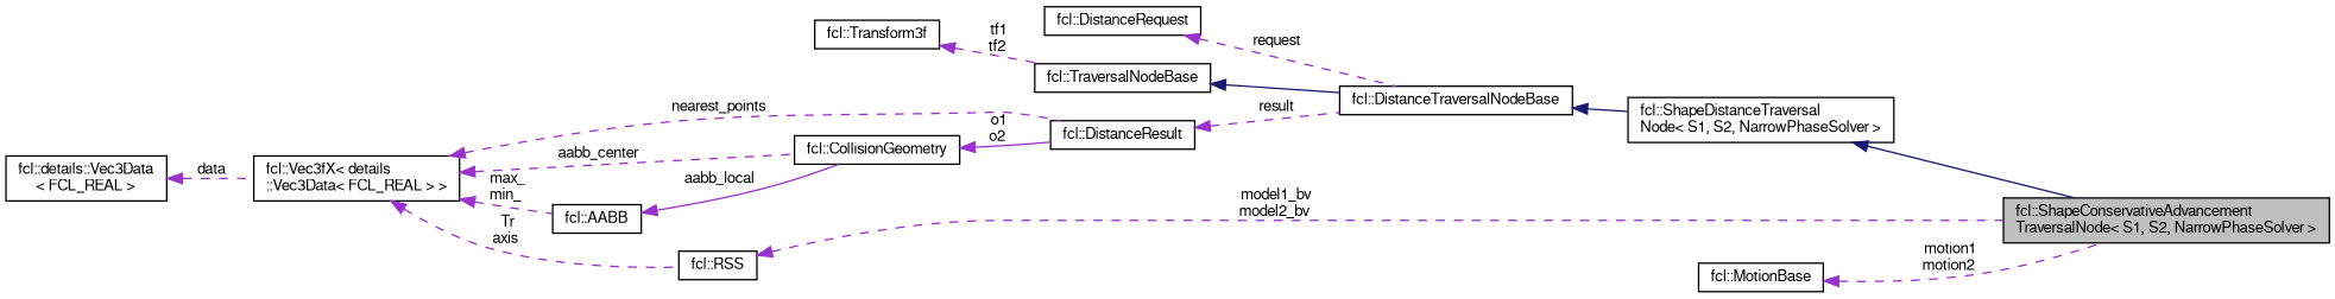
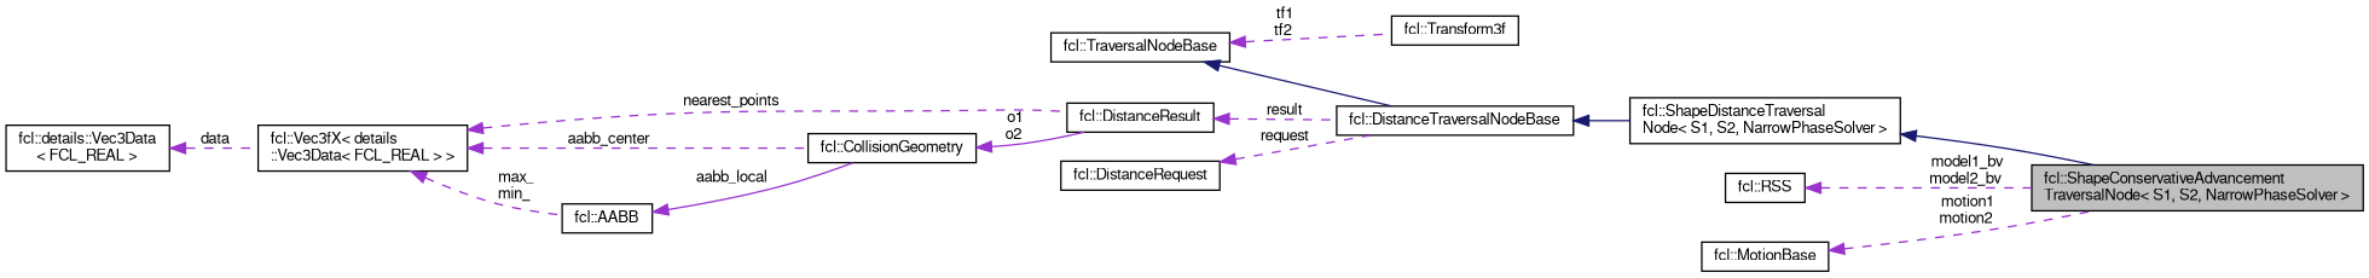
  digraph {
    rankdir=LR
    node [color=black fillcolor=white fontname=FreeSans fontsize=10 shape=record style=filled]
    edge [color=darkorchid3 dir=back fontname=FreeSans fontsize=10 labelfontname=FreeSans labelfontsize=10 style=dashed]
    n1 [fillcolor=grey75 fontcolor=black height=0.2 label="fcl::ShapeConservativeAdvancement\lTraversalNode\< S1, S2, NarrowPhaseSolver \>" width=0.4]
    n2 [height=0.2 label="fcl::ShapeDistanceTraversal\lNode\< S1, S2, NarrowPhaseSolver \>" width=0.4]
    n3 [height=0.2 label="fcl::DistanceTraversalNodeBase" width=0.4]
    n4 [height=0.2 label="fcl::TraversalNodeBase" width=0.4]
    n5 [height=0.2 label="fcl::Transform3f" width=0.4]
    n6 [height=0.2 label="fcl::DistanceResult" width=0.4]
    n7 [height=0.2 label="fcl::Vec3fX\< details\l::Vec3Data\< FCL_REAL \> \>" width=0.4]
    n8 [height=0.2 label="fcl::CollisionGeometry" width=0.4]
    n9 [height=0.2 label="fcl::AABB" width=0.4]
    n10 [height=0.2 label="fcl::RSS" width=0.4]
    n11 [height=0.2 label="fcl::details::Vec3Data\l\< FCL_REAL \>" width=0.4]
    n12 [height=0.2 label="fcl::DistanceRequest" width=0.4]
    n13 [height=0.2 label="fcl::MotionBase" width=0.4]
    n2 -> n1 [color=midnightblue style=solid]
    n3 -> n2 [color=midnightblue style=solid]
    n4 -> n3 [color=midnightblue style=solid]
-   n5 -> n4 [label=" tf1\ntf2"]
+   n4 -> n5 [label=" tf1\ntf2"]
    n6 -> n3 [label=" result"]
    n7 -> n6 [label=" nearest_points"]
    n7 -> n8 [label=" aabb_center"]
    n7 -> n9 [label=" max_\nmin_"]
-   n7 -> n10 [label=" Tr\naxis"]
    n8 -> n6 [label=" o1\no2" style=solid]
    n9 -> n8 [label=" aabb_local" style=solid]
    n10 -> n1 [label=" model1_bv\nmodel2_bv"]
    n11 -> n7 [label=" data"]
    n12 -> n3 [label=" request"]
    n13 -> n1 [label=" motion1\nmotion2"]
  }
